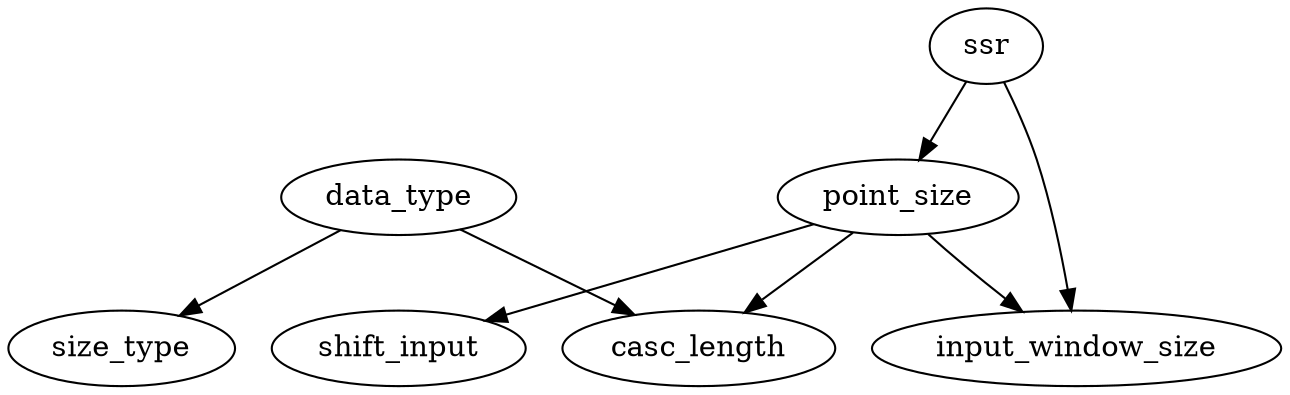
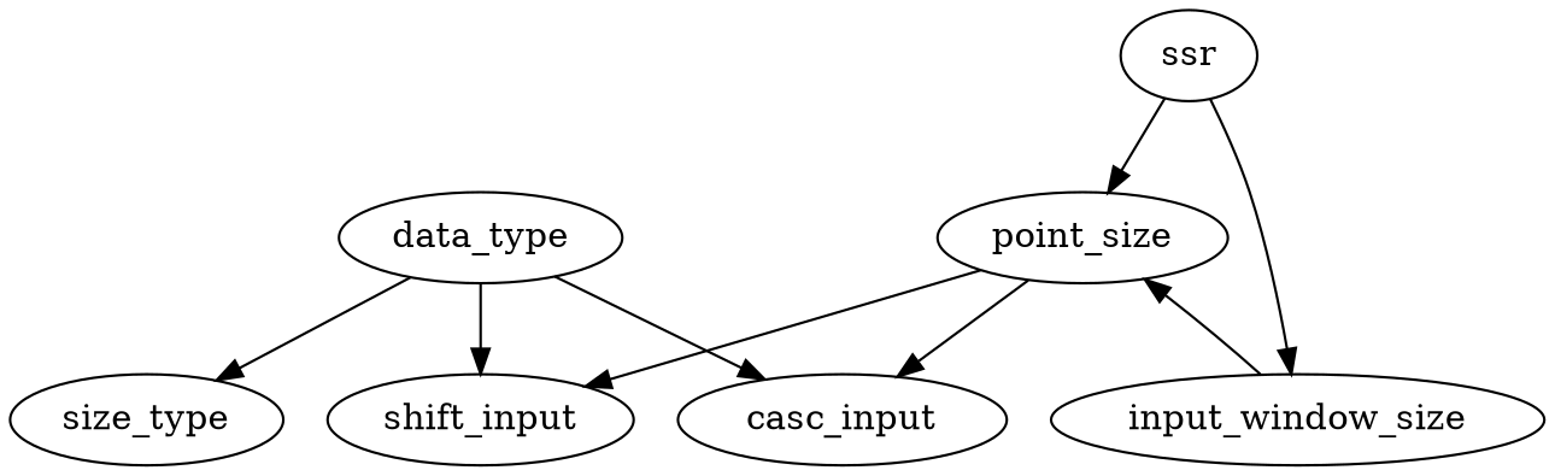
  digraph {
    n1 [label=size_type]
    data_type
    n3 [label=shift_input]
-   casc_length
+   casc_length [label=casc_input]
    point_size
    input_window_size
    ssr
    data_type -> n1
+   data_type -> n3
    data_type -> casc_length
    point_size -> n3
    point_size -> casc_length
-   point_size -> input_window_size
+   input_window_size -> point_size
    ssr -> point_size
    ssr -> input_window_size
  }
